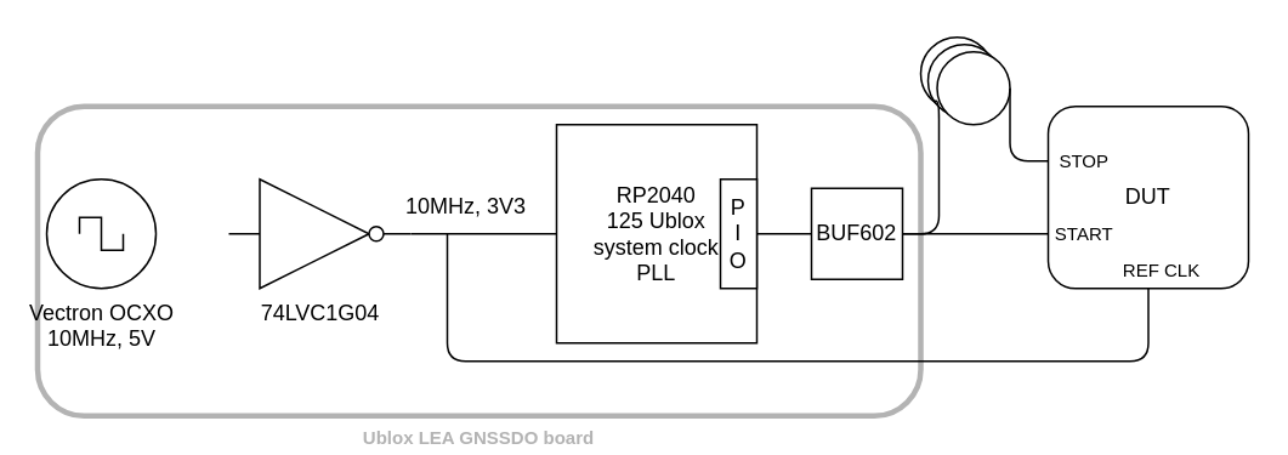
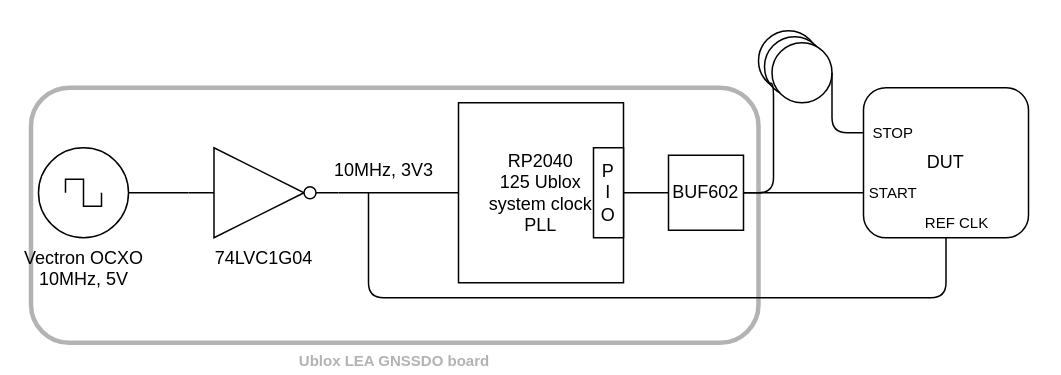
  <mxCell id="0" />
  <mxCell id="1" parent="0" />
  <mxCell id="2" value="Ublox LEA GNSSDO board" style="rounded=1;whiteSpace=wrap;html=1;fontSize=10;strokeWidth=3;strokeColor=#B3B3B3;labelPosition=center;verticalLabelPosition=bottom;align=center;verticalAlign=top;fontColor=#B3B3B3;fontStyle=1" vertex="1" parent="1"><mxGeometry x="20" y="58" width="485" height="170" as="geometry" /></mxCell>
  <mxCell id="3" value="74LVC1G04" style="verticalLabelPosition=bottom;shadow=0;dashed=0;align=center;html=1;verticalAlign=top;shape=mxgraph.electrical.logic_gates.inverter_2" vertex="1" parent="1"><mxGeometry x="125" y="98" width="100" height="60" as="geometry" /></mxCell>
  <mxCell id="4" value="Vectron OCXO&lt;br&gt;10MHz, 5V" style="pointerEvents=1;verticalLabelPosition=bottom;shadow=0;dashed=0;align=center;html=1;verticalAlign=top;shape=mxgraph.electrical.signal_sources.source;aspect=fixed;points=[[0.5,0,0],[1,0.5,0],[0.5,1,0],[0,0.5,0]];elSignalType=square;" vertex="1" parent="1"><mxGeometry x="25" y="98" width="60" height="60" as="geometry" /></mxCell>
+ <mxCell id="5" value="" style="endArrow=none;html=1;entryX=0;entryY=0.5;entryDx=0;entryDy=0;entryPerimeter=0;" edge="1" parent="1" source="4" target="3"><mxGeometry width="50" height="50" relative="1" as="geometry"><mxPoint x="255" y="388" as="sourcePoint" /><mxPoint x="305" y="338" as="targetPoint" /></mxGeometry></mxCell>
  <mxCell id="6" value="10MHz, 3V3" style="text;html=1;align=center;verticalAlign=middle;resizable=0;points=[];autosize=1;strokeColor=none;" vertex="1" parent="1"><mxGeometry x="215" y="103" width="80" height="20" as="geometry" /></mxCell>
  <mxCell id="7" value="RP2040&lt;br&gt;125 Ublox&lt;br&gt;system clock&lt;br&gt;PLL" style="rounded=0;whiteSpace=wrap;html=1;" vertex="1" parent="1"><mxGeometry x="305" y="68" width="110" height="120" as="geometry" /></mxCell>
  <mxCell id="8" value="" style="endArrow=none;html=1;" edge="1" parent="1" source="3" target="7"><mxGeometry width="50" height="50" relative="1" as="geometry"><mxPoint x="255" y="388" as="sourcePoint" /><mxPoint x="305" y="338" as="targetPoint" /></mxGeometry></mxCell>
  <mxCell id="9" value="" style="endArrow=none;html=1;" edge="1" parent="1" source="12"><mxGeometry width="50" height="50" relative="1" as="geometry"><mxPoint x="465" y="198" as="sourcePoint" /><mxPoint x="245" y="128" as="targetPoint" /><Array as="points"><mxPoint x="630" y="198" /><mxPoint x="245" y="198" /></Array></mxGeometry></mxCell>
  <mxCell id="10" value="" style="endArrow=none;html=1;startArrow=none;edgeStyle=orthogonalEdgeStyle;" edge="1" parent="1" source="13" target="11"><mxGeometry width="50" height="50" relative="1" as="geometry"><mxPoint x="465" y="128" as="sourcePoint" /><mxPoint x="305" y="328" as="targetPoint" /></mxGeometry></mxCell>
  <mxCell id="11" value="P&lt;br&gt;I&lt;br&gt;O" style="rounded=0;whiteSpace=wrap;html=1;" vertex="1" parent="1"><mxGeometry x="395" y="98" width="20" height="60" as="geometry" /></mxCell>
  <mxCell id="12" value="DUT" style="rounded=1;whiteSpace=wrap;html=1;" vertex="1" parent="1"><mxGeometry x="575" y="58" width="110" height="100" as="geometry" /></mxCell>
  <mxCell id="13" value="BUF602" style="whiteSpace=wrap;html=1;aspect=fixed;" vertex="1" parent="1"><mxGeometry x="445" y="103" width="50" height="50" as="geometry" /></mxCell>
  <mxCell id="14" value="" style="endArrow=none;html=1;startArrow=none;edgeStyle=orthogonalEdgeStyle;" edge="1" parent="1" target="13"><mxGeometry width="50" height="50" relative="1" as="geometry"><mxPoint x="575" y="128" as="sourcePoint" /><mxPoint x="425" y="136" as="targetPoint" /><Array as="points"><mxPoint x="575" y="128" /></Array></mxGeometry></mxCell>
  <mxCell id="15" value="" style="ellipse;whiteSpace=wrap;html=1;aspect=fixed;" vertex="1" parent="1"><mxGeometry x="505" y="20" width="40" height="40" as="geometry" /></mxCell>
  <mxCell id="16" value="" style="ellipse;whiteSpace=wrap;html=1;aspect=fixed;" vertex="1" parent="1"><mxGeometry x="509" y="24" width="40" height="40" as="geometry" /></mxCell>
  <mxCell id="17" value="" style="ellipse;whiteSpace=wrap;html=1;aspect=fixed;" vertex="1" parent="1"><mxGeometry x="514" y="28" width="40" height="40" as="geometry" /></mxCell>
  <mxCell id="18" value="" style="endArrow=none;html=1;exitX=-0.05;exitY=0.675;exitDx=0;exitDy=0;exitPerimeter=0;edgeStyle=orthogonalEdgeStyle;" edge="1" parent="1" source="17" target="13"><mxGeometry width="50" height="50" relative="1" as="geometry"><mxPoint x="405" y="358" as="sourcePoint" /><mxPoint x="515" y="158" as="targetPoint" /><Array as="points"><mxPoint x="515" y="55" /><mxPoint x="515" y="128" /></Array></mxGeometry></mxCell>
  <mxCell id="19" value="" style="endArrow=none;html=1;entryX=1;entryY=0.5;entryDx=0;entryDy=0;edgeStyle=orthogonalEdgeStyle;" edge="1" parent="1" source="12" target="17"><mxGeometry width="50" height="50" relative="1" as="geometry"><mxPoint x="405" y="358" as="sourcePoint" /><mxPoint x="455" y="308" as="targetPoint" /><Array as="points"><mxPoint x="554" y="88" /></Array></mxGeometry></mxCell>
  <mxCell id="20" value="START" style="text;html=1;strokeColor=none;fillColor=none;align=center;verticalAlign=middle;whiteSpace=wrap;rounded=0;fontSize=10;" vertex="1" parent="1"><mxGeometry x="575" y="118" width="40" height="20" as="geometry" /></mxCell>
  <mxCell id="21" value="STOP" style="text;html=1;strokeColor=none;fillColor=none;align=center;verticalAlign=middle;whiteSpace=wrap;rounded=0;fontSize=10;" vertex="1" parent="1"><mxGeometry x="575" y="78" width="40" height="20" as="geometry" /></mxCell>
  <mxCell id="22" value="REF CLK" style="text;html=1;strokeColor=none;fillColor=none;align=center;verticalAlign=middle;whiteSpace=wrap;rounded=0;fontSize=10;" vertex="1" parent="1"><mxGeometry x="615" y="138" width="45" height="20" as="geometry" /></mxCell>
